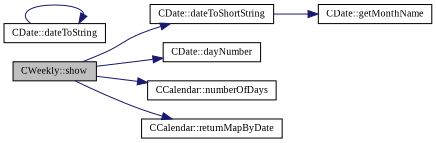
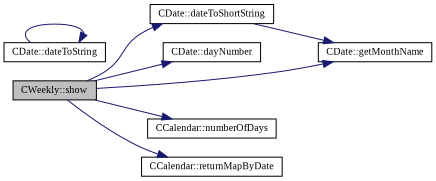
  digraph {
    fontname="Liberation Serif"
    rankdir=LR
    node [color=black fillcolor=white fontname="Liberation Serif" fontsize=10 shape=record style=filled]
    edge [color=midnightblue fontname="Liberation Serif" fontsize=10 labelfontname=Helvetica labelfontsize=10 style=solid]
    n1 [fillcolor=grey75 fontcolor=black height=0.2 label="CWeekly::show" width=0.4]
    n2 [height=0.2 label="CDate::dateToShortString" width=0.4]
    n3 [height=0.2 label="CDate::dayNumber" width=0.4]
    n4 [height=0.2 label="CDate::getMonthName" width=0.4]
    n5 [height=0.2 label="CCalendar::numberOfDays" width=0.4]
    n6 [height=0.2 label="CCalendar::returnMapByDate" width=0.4]
    n7 [height=0.2 label="CDate::dateToString" width=0.4]
    n1 -> n2
    n1 -> n3
+   n1 -> n4
    n1 -> n5
    n1 -> n6
    n2 -> n4
    n7 -> n7
  }
